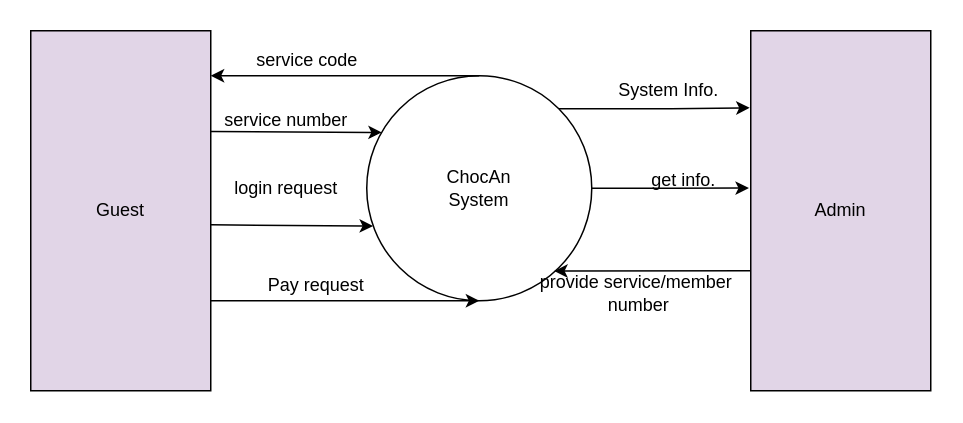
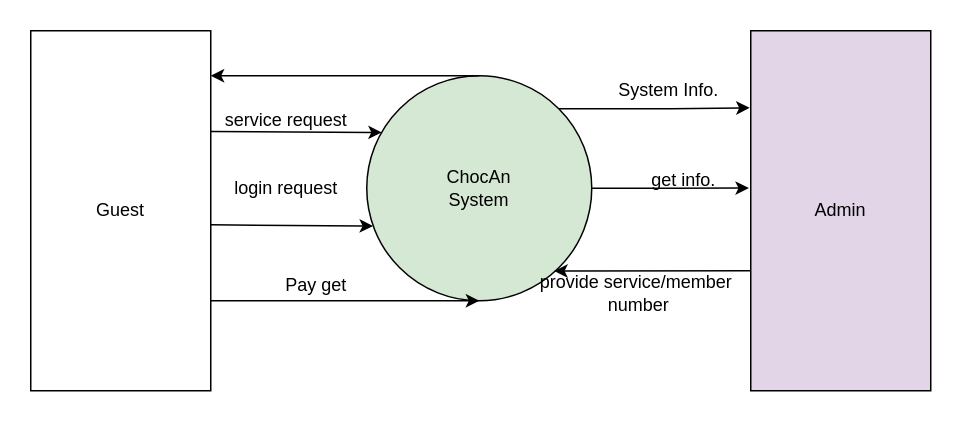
  <mxCell id="0" />
  <mxCell id="1" parent="0" />
  <mxCell id="2" style="edgeStyle=orthogonalEdgeStyle;rounded=0;orthogonalLoop=1;jettySize=auto;html=1;entryX=-0.01;entryY=0.437;entryDx=0;entryDy=0;entryPerimeter=0;" edge="1" parent="1" source="4" target="5"><mxGeometry relative="1" as="geometry" /></mxCell>
  <mxCell id="3" style="edgeStyle=orthogonalEdgeStyle;rounded=0;orthogonalLoop=1;jettySize=auto;html=1;exitX=1;exitY=0;exitDx=0;exitDy=0;entryX=-0.006;entryY=0.214;entryDx=0;entryDy=0;entryPerimeter=0;" edge="1" parent="1" source="4" target="5"><mxGeometry relative="1" as="geometry" /></mxCell>
- <mxCell id="4" value="ChocAn&lt;br&gt;System" style="ellipse;whiteSpace=wrap;html=1;aspect=fixed;" vertex="1" parent="1"><mxGeometry x="244" y="50" width="150" height="150" as="geometry" /></mxCell>
+ <mxCell id="4" value="ChocAn&lt;br&gt;System" style="ellipse;whiteSpace=wrap;html=1;aspect=fixed;fillColor=#d5e8d4;" vertex="1" parent="1"><mxGeometry x="244" y="50" width="150" height="150" as="geometry" /></mxCell>
  <mxCell id="5" value="Admin" style="rounded=0;whiteSpace=wrap;html=1;fillColor=#e1d5e7;" vertex="1" parent="1"><mxGeometry x="500" y="20" width="120" height="240" as="geometry" /></mxCell>
- <mxCell id="6" value="Guest" style="rounded=0;whiteSpace=wrap;html=1;fillColor=#e1d5e7;" vertex="1" parent="1"><mxGeometry x="20" y="20" width="120" height="240" as="geometry" /></mxCell>
+ <mxCell id="6" value="Guest" style="rounded=0;whiteSpace=wrap;html=1;" vertex="1" parent="1"><mxGeometry x="20" y="20" width="120" height="240" as="geometry" /></mxCell>
  <mxCell id="7" value="" style="endArrow=classic;html=1;rounded=0;exitX=0.5;exitY=0;exitDx=0;exitDy=0;" edge="1" parent="1" source="4"><mxGeometry width="50" height="50" relative="1" as="geometry"><mxPoint x="180" y="80" as="sourcePoint" /><mxPoint x="140" y="50" as="targetPoint" /><Array as="points" /></mxGeometry></mxCell>
- <mxCell id="8" value="service number" style="text;html=1;align=center;verticalAlign=middle;resizable=0;points=[];autosize=1;strokeColor=none;fillColor=none;" vertex="1" parent="1"><mxGeometry x="140" y="70" width="100" height="20" as="geometry" /></mxCell>
+ <mxCell id="8" value="service request" style="text;html=1;align=center;verticalAlign=middle;resizable=0;points=[];autosize=1;strokeColor=none;fillColor=none;" vertex="1" parent="1"><mxGeometry x="140" y="70" width="100" height="20" as="geometry" /></mxCell>
  <mxCell id="9" value="login request" style="text;html=1;align=center;verticalAlign=middle;resizable=0;points=[];autosize=1;strokeColor=none;fillColor=none;" vertex="1" parent="1"><mxGeometry x="150" y="115" width="80" height="20" as="geometry" /></mxCell>
- <mxCell id="10" value="Pay request" style="text;html=1;align=center;verticalAlign=middle;resizable=0;points=[];autosize=1;strokeColor=none;fillColor=none;" vertex="1" parent="1"><mxGeometry x="170" y="180" width="80" height="20" as="geometry" /></mxCell>
+ <mxCell id="10" value="Pay get" style="text;html=1;align=center;verticalAlign=middle;resizable=0;points=[];autosize=1;strokeColor=none;fillColor=none;" vertex="1" parent="1"><mxGeometry x="170" y="180" width="80" height="20" as="geometry" /></mxCell>
  <mxCell id="11" value="" style="endArrow=classic;html=1;rounded=0;entryX=0.5;entryY=1;entryDx=0;entryDy=0;exitX=1;exitY=0.75;exitDx=0;exitDy=0;" edge="1" parent="1" source="6" target="4"><mxGeometry width="50" height="50" relative="1" as="geometry"><mxPoint x="194" y="200" as="sourcePoint" /><mxPoint x="244" y="150" as="targetPoint" /></mxGeometry></mxCell>
- <mxCell id="12" value="service code" style="text;html=1;align=center;verticalAlign=middle;resizable=0;points=[];autosize=1;strokeColor=none;fillColor=none;" vertex="1" parent="1"><mxGeometry x="164" y="30" width="80" height="20" as="geometry" /></mxCell>
  <mxCell id="13" value="" style="endArrow=classic;html=1;rounded=0;entryX=0.067;entryY=0.252;entryDx=0;entryDy=0;exitX=1;exitY=0.28;exitDx=0;exitDy=0;exitPerimeter=0;entryPerimeter=0;" edge="1" parent="1" source="6" target="4"><mxGeometry width="50" height="50" relative="1" as="geometry"><mxPoint x="179" y="110" as="sourcePoint" /><mxPoint x="229" y="60" as="targetPoint" /></mxGeometry></mxCell>
  <mxCell id="14" value="" style="endArrow=classic;html=1;rounded=0;entryX=0.028;entryY=0.668;entryDx=0;entryDy=0;exitX=0.999;exitY=0.539;exitDx=0;exitDy=0;exitPerimeter=0;entryPerimeter=0;" edge="1" parent="1" source="6" target="4"><mxGeometry width="50" height="50" relative="1" as="geometry"><mxPoint x="170" y="180" as="sourcePoint" /><mxPoint x="220" y="130" as="targetPoint" /></mxGeometry></mxCell>
  <mxCell id="15" value="get info." style="text;html=1;align=center;verticalAlign=middle;resizable=0;points=[];autosize=1;strokeColor=none;fillColor=none;" vertex="1" parent="1"><mxGeometry x="425" y="110" width="60" height="20" as="geometry" /></mxCell>
  <mxCell id="16" value="System Info." style="text;html=1;align=center;verticalAlign=middle;resizable=0;points=[];autosize=1;strokeColor=none;fillColor=none;" vertex="1" parent="1"><mxGeometry x="410" y="50" width="70" height="20" as="geometry" /></mxCell>
  <mxCell id="17" value="" style="endArrow=classic;html=1;rounded=0;exitX=0;exitY=0.667;exitDx=0;exitDy=0;exitPerimeter=0;entryX=0.833;entryY=0.868;entryDx=0;entryDy=0;entryPerimeter=0;" edge="1" parent="1" source="5" target="4"><mxGeometry width="50" height="50" relative="1" as="geometry"><mxPoint x="300" y="170" as="sourcePoint" /><mxPoint x="350" y="120" as="targetPoint" /></mxGeometry></mxCell>
  <mxCell id="18" value="provide service/member&amp;nbsp;&lt;br&gt;number" style="text;html=1;align=center;verticalAlign=middle;resizable=0;points=[];autosize=1;strokeColor=none;fillColor=none;" vertex="1" parent="1"><mxGeometry x="350" y="180" width="150" height="30" as="geometry" /></mxCell>
